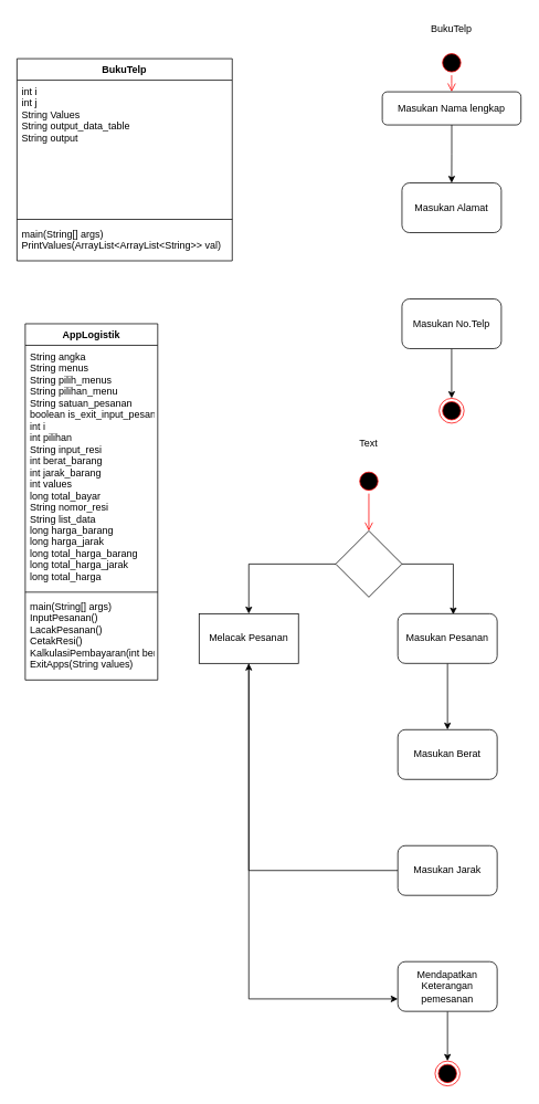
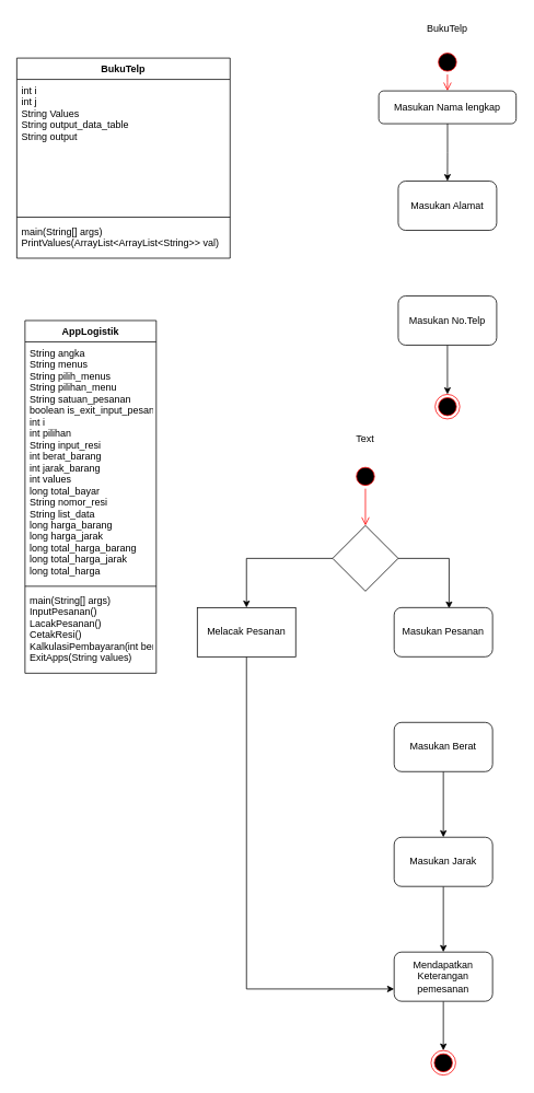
  <mxCell id="0" />
  <mxCell id="1" parent="0" />
  <mxCell id="2" value="BukuTelp" style="swimlane;fontStyle=1;align=center;verticalAlign=top;childLayout=stackLayout;horizontal=1;startSize=26;horizontalStack=0;resizeParent=1;resizeParentMax=0;resizeLast=0;collapsible=1;marginBottom=0;" vertex="1" parent="1"><mxGeometry x="20" y="70" width="260" height="244" as="geometry" /></mxCell>
  <mxCell id="3" value="int i&#10;int j&#10;String Values&#10;String output_data_table&#10;String output&#10;" style="text;strokeColor=none;fillColor=none;align=left;verticalAlign=top;spacingLeft=4;spacingRight=4;overflow=hidden;rotatable=0;points=[[0,0.5],[1,0.5]];portConstraint=eastwest;" vertex="1" parent="2"><mxGeometry y="26" width="260" height="164" as="geometry" /></mxCell>
  <mxCell id="4" value="" style="line;strokeWidth=1;fillColor=none;align=left;verticalAlign=middle;spacingTop=-1;spacingLeft=3;spacingRight=3;rotatable=0;labelPosition=right;points=[];portConstraint=eastwest;strokeColor=inherit;" vertex="1" parent="2"><mxGeometry y="190" width="260" height="8" as="geometry" /></mxCell>
  <mxCell id="5" value="main(String[] args)&#10;PrintValues(ArrayList&lt;ArrayList&lt;String&gt;&gt; val)" style="text;strokeColor=none;fillColor=none;align=left;verticalAlign=top;spacingLeft=4;spacingRight=4;overflow=hidden;rotatable=0;points=[[0,0.5],[1,0.5]];portConstraint=eastwest;" vertex="1" parent="2"><mxGeometry y="198" width="260" height="46" as="geometry" /></mxCell>
  <mxCell id="6" value="AppLogistik" style="swimlane;fontStyle=1;align=center;verticalAlign=top;childLayout=stackLayout;horizontal=1;startSize=26;horizontalStack=0;resizeParent=1;resizeParentMax=0;resizeLast=0;collapsible=1;marginBottom=0;" vertex="1" parent="1"><mxGeometry x="30" y="390" width="160" height="430" as="geometry" /></mxCell>
  <mxCell id="7" value="String angka&#10;String menus&#10;String pilih_menus&#10;String pilihan_menu&#10;String satuan_pesanan&#10;boolean is_exit_input_pesanan&#10;int i&#10;int pilihan&#10;String input_resi&#10;int berat_barang&#10;int jarak_barang&#10;int values&#10;long total_bayar&#10;String nomor_resi&#10;String list_data&#10;long harga_barang&#10;long harga_jarak&#10;long total_harga_barang&#10;long total_harga_jarak&#10;long total_harga" style="text;strokeColor=none;fillColor=none;align=left;verticalAlign=top;spacingLeft=4;spacingRight=4;overflow=hidden;rotatable=0;points=[[0,0.5],[1,0.5]];portConstraint=eastwest;" vertex="1" parent="6"><mxGeometry y="26" width="160" height="294" as="geometry" /></mxCell>
  <mxCell id="8" value="" style="line;strokeWidth=1;fillColor=none;align=left;verticalAlign=middle;spacingTop=-1;spacingLeft=3;spacingRight=3;rotatable=0;labelPosition=right;points=[];portConstraint=eastwest;strokeColor=inherit;" vertex="1" parent="6"><mxGeometry y="320" width="160" height="8" as="geometry" /></mxCell>
  <mxCell id="9" value="main(String[] args)&#10;InputPesanan()&#10;LacakPesanan()&#10;CetakResi()&#10;KalkulasiPembayaran(int berat, int jarak)&#10;ExitApps(String values)" style="text;strokeColor=none;fillColor=none;align=left;verticalAlign=top;spacingLeft=4;spacingRight=4;overflow=hidden;rotatable=0;points=[[0,0.5],[1,0.5]];portConstraint=eastwest;" vertex="1" parent="6"><mxGeometry y="328" width="160" height="102" as="geometry" /></mxCell>
  <mxCell id="10" value="" style="ellipse;html=1;shape=startState;fillColor=#000000;strokeColor=#ff0000;" vertex="1" parent="1"><mxGeometry x="530" y="60" width="30" height="30" as="geometry" /></mxCell>
  <mxCell id="11" value="" style="edgeStyle=orthogonalEdgeStyle;html=1;verticalAlign=bottom;endArrow=open;endSize=8;strokeColor=#ff0000;rounded=0;" edge="1" source="10" parent="1"><mxGeometry relative="1" as="geometry"><mxPoint x="545" y="110" as="targetPoint" /></mxGeometry></mxCell>
  <mxCell id="12" value="" style="edgeStyle=orthogonalEdgeStyle;rounded=0;orthogonalLoop=1;jettySize=auto;html=1;" edge="1" parent="1" source="13" target="14"><mxGeometry relative="1" as="geometry" /></mxCell>
  <mxCell id="13" value="Masukan Nama lengkap" style="rounded=1;whiteSpace=wrap;html=1;" vertex="1" parent="1"><mxGeometry x="461.25" y="110" width="167.5" height="40" as="geometry" /></mxCell>
  <mxCell id="14" value="Masukan Alamat" style="whiteSpace=wrap;html=1;rounded=1;" vertex="1" parent="1"><mxGeometry x="485" y="220" width="120" height="60" as="geometry" /></mxCell>
  <mxCell id="15" style="edgeStyle=orthogonalEdgeStyle;rounded=0;orthogonalLoop=1;jettySize=auto;html=1;entryX=0.5;entryY=0;entryDx=0;entryDy=0;" edge="1" parent="1" source="16" target="17"><mxGeometry relative="1" as="geometry" /></mxCell>
  <mxCell id="16" value="Masukan No.Telp" style="whiteSpace=wrap;html=1;rounded=1;" vertex="1" parent="1"><mxGeometry x="485" y="360" width="120" height="60" as="geometry" /></mxCell>
  <mxCell id="17" value="" style="ellipse;html=1;shape=endState;fillColor=#000000;strokeColor=#ff0000;" vertex="1" parent="1"><mxGeometry x="530" y="480" width="30" height="30" as="geometry" /></mxCell>
  <mxCell id="18" value="BukuTelp" style="text;html=1;strokeColor=none;fillColor=none;align=center;verticalAlign=middle;whiteSpace=wrap;rounded=0;" vertex="1" parent="1"><mxGeometry x="515" y="20" width="60" height="30" as="geometry" /></mxCell>
  <mxCell id="19" value="" style="ellipse;html=1;shape=startState;fillColor=#000000;strokeColor=#ff0000;" vertex="1" parent="1"><mxGeometry x="430" y="565" width="30" height="30" as="geometry" /></mxCell>
  <mxCell id="20" value="" style="edgeStyle=orthogonalEdgeStyle;html=1;verticalAlign=bottom;endArrow=open;endSize=8;strokeColor=#ff0000;rounded=0;entryX=0.5;entryY=0;entryDx=0;entryDy=0;" edge="1" source="19" parent="1" target="23"><mxGeometry relative="1" as="geometry"><mxPoint x="315" y="630" as="targetPoint" /></mxGeometry></mxCell>
  <mxCell id="21" style="edgeStyle=orthogonalEdgeStyle;rounded=0;orthogonalLoop=1;jettySize=auto;html=1;entryX=0.558;entryY=0.017;entryDx=0;entryDy=0;entryPerimeter=0;" edge="1" parent="1" source="23" target="25"><mxGeometry x="0.055" y="53" relative="1" as="geometry"><mxPoint x="520" y="680" as="targetPoint" /><Array as="points"><mxPoint x="547" y="680" /></Array><mxPoint as="offset" /></mxGeometry></mxCell>
  <mxCell id="22" value="" style="edgeStyle=orthogonalEdgeStyle;rounded=0;orthogonalLoop=1;jettySize=auto;html=1;" edge="1" parent="1" source="23" target="33"><mxGeometry relative="1" as="geometry" /></mxCell>
  <mxCell id="23" value="" style="rhombus;whiteSpace=wrap;html=1;" vertex="1" parent="1"><mxGeometry x="405" y="640" width="80" height="80" as="geometry" /></mxCell>
- <mxCell id="24" value="" style="edgeStyle=orthogonalEdgeStyle;rounded=0;orthogonalLoop=1;jettySize=auto;html=1;" edge="1" parent="1" source="25" target="27"><mxGeometry relative="1" as="geometry" /></mxCell>
  <mxCell id="25" value="Masukan Pesanan" style="rounded=1;whiteSpace=wrap;html=1;" vertex="1" parent="1"><mxGeometry x="480" y="740" width="120" height="60" as="geometry" /></mxCell>
+ <mxCell id="26" value="" style="edgeStyle=orthogonalEdgeStyle;rounded=0;orthogonalLoop=1;jettySize=auto;html=1;" edge="1" parent="1" source="27" target="29"><mxGeometry relative="1" as="geometry" /></mxCell>
  <mxCell id="27" value="Masukan Berat" style="whiteSpace=wrap;html=1;rounded=1;" vertex="1" parent="1"><mxGeometry x="480" y="880" width="120" height="60" as="geometry" /></mxCell>
- <mxCell id="28" value="" style="edgeStyle=orthogonalEdgeStyle;rounded=0;orthogonalLoop=1;jettySize=auto;html=1;" edge="1" parent="1" source="29" target="33"><mxGeometry relative="1" as="geometry" /></mxCell>
+ <mxCell id="28" value="" style="edgeStyle=orthogonalEdgeStyle;rounded=0;orthogonalLoop=1;jettySize=auto;html=1;" edge="1" parent="1" source="29" target="31"><mxGeometry relative="1" as="geometry" /></mxCell>
  <mxCell id="29" value="Masukan Jarak" style="whiteSpace=wrap;html=1;rounded=1;" vertex="1" parent="1"><mxGeometry x="480" y="1020" width="120" height="60" as="geometry" /></mxCell>
  <mxCell id="30" style="edgeStyle=orthogonalEdgeStyle;rounded=0;orthogonalLoop=1;jettySize=auto;html=1;" edge="1" parent="1" source="31" target="34"><mxGeometry relative="1" as="geometry" /></mxCell>
  <mxCell id="31" value="Mendapatkan Keterangan pemesanan" style="whiteSpace=wrap;html=1;rounded=1;" vertex="1" parent="1"><mxGeometry x="480" y="1160" width="120" height="60" as="geometry" /></mxCell>
  <mxCell id="32" style="edgeStyle=orthogonalEdgeStyle;rounded=0;orthogonalLoop=1;jettySize=auto;html=1;entryX=0;entryY=0.75;entryDx=0;entryDy=0;" edge="1" parent="1" source="33" target="31"><mxGeometry relative="1" as="geometry"><Array as="points"><mxPoint x="300" y="1205" /></Array></mxGeometry></mxCell>
  <mxCell id="33" value="Melacak Pesanan" style="whiteSpace=wrap;html=1;" vertex="1" parent="1"><mxGeometry x="240" y="740" width="120" height="60" as="geometry" /></mxCell>
  <mxCell id="34" value="" style="ellipse;html=1;shape=endState;fillColor=#000000;strokeColor=#ff0000;" vertex="1" parent="1"><mxGeometry x="525" y="1280" width="30" height="30" as="geometry" /></mxCell>
  <mxCell id="35" value="Text" style="text;html=1;strokeColor=none;fillColor=none;align=center;verticalAlign=middle;whiteSpace=wrap;rounded=0;" vertex="1" parent="1"><mxGeometry x="415" y="520" width="60" height="30" as="geometry" /></mxCell>
